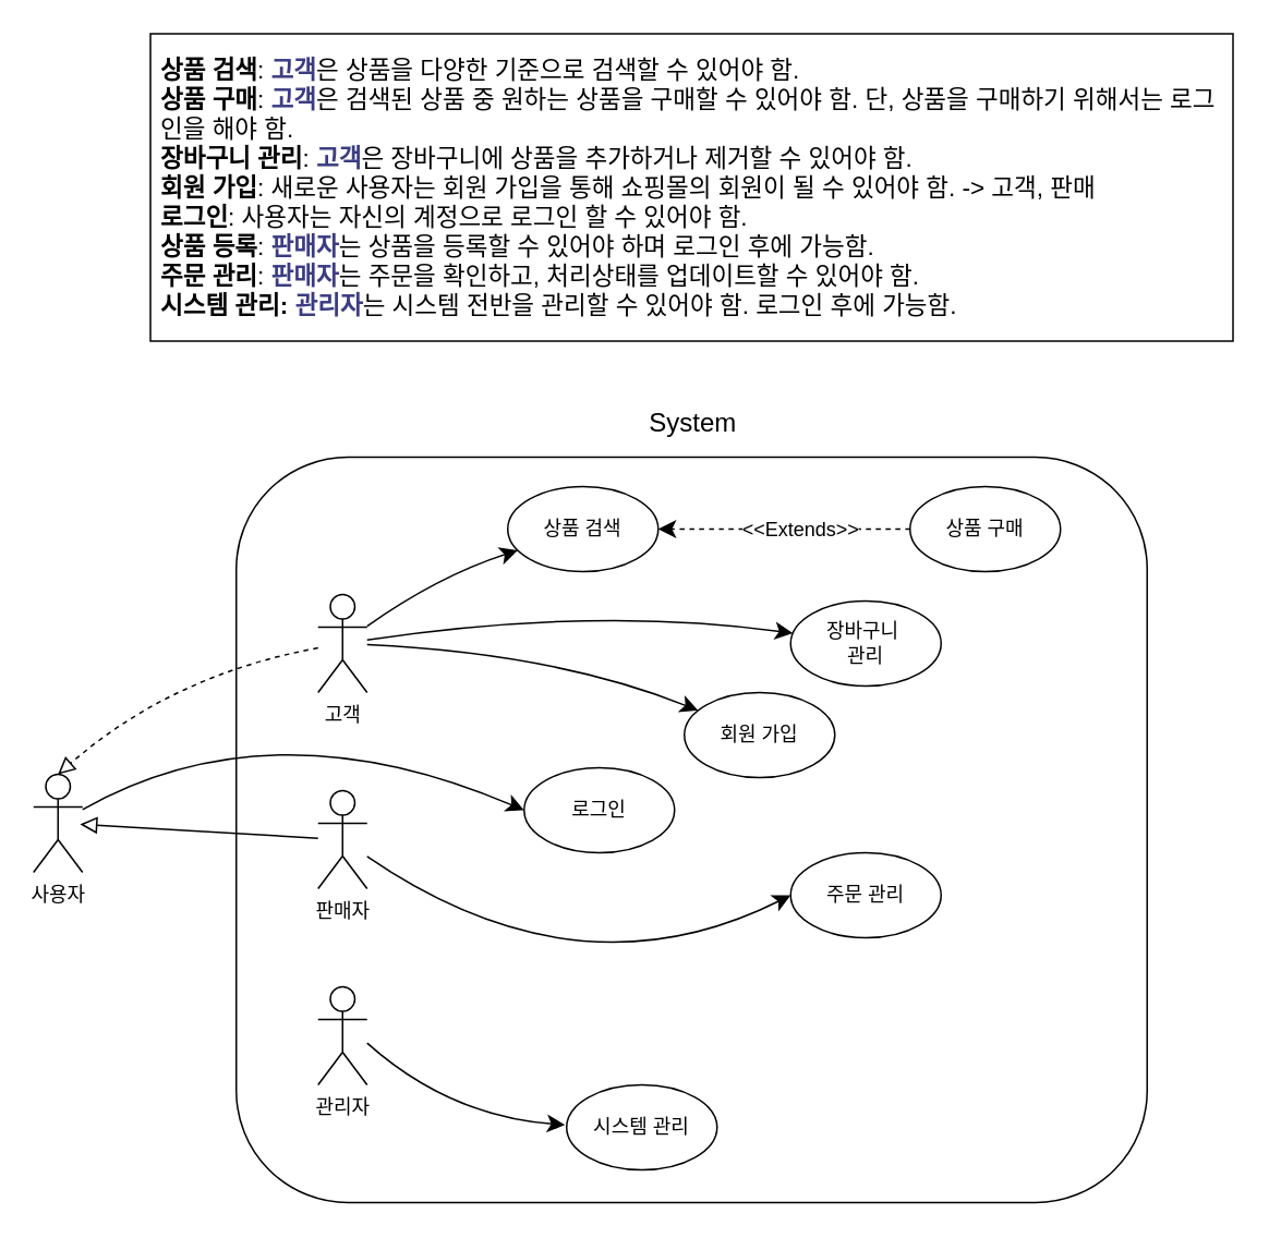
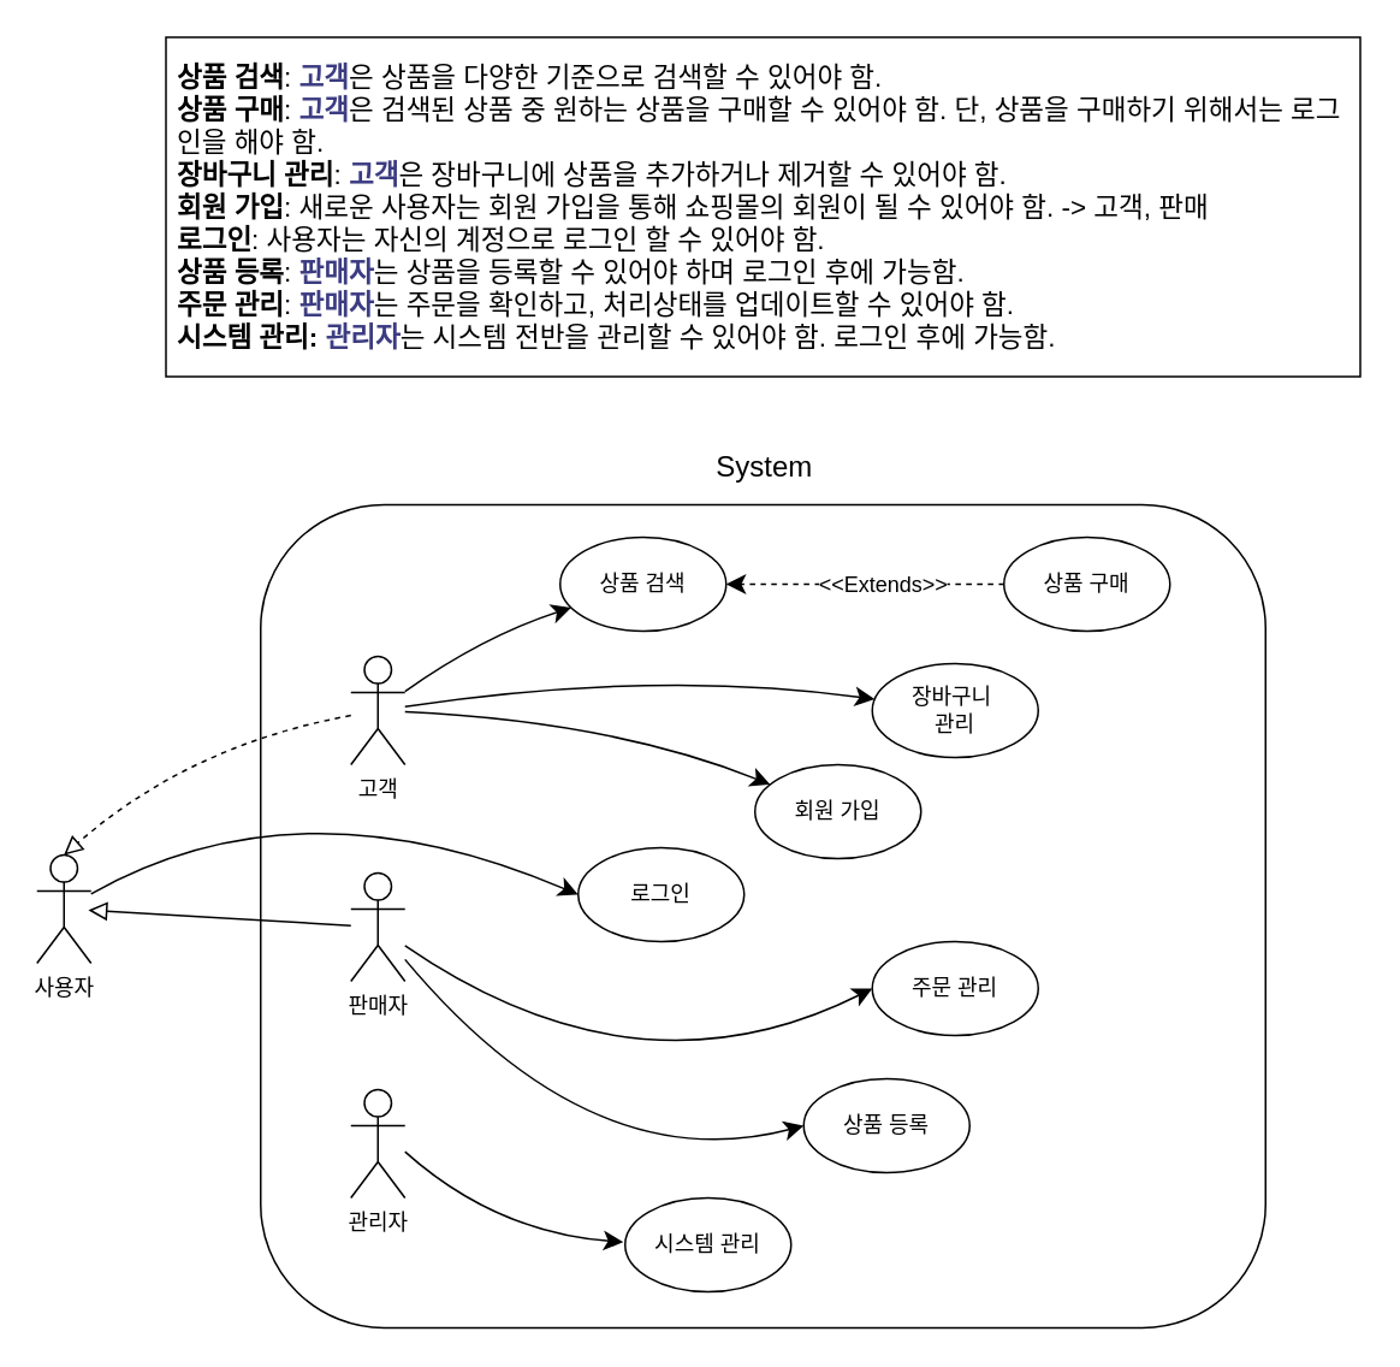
  <mxCell id="0" />
  <mxCell id="1" parent="0" />
  <mxCell id="2" value="" style="rounded=1;whiteSpace=wrap;html=1;" vertex="1" parent="1"><mxGeometry x="144" y="279" width="557" height="456" as="geometry" /></mxCell>
  <mxCell id="3" value="&lt;b style=&quot;font-size: 15px;&quot;&gt;상품 검색&lt;/b&gt;: &lt;b style=&quot;font-size: 15px;&quot;&gt;&lt;font color=&quot;#3c3c82&quot; style=&quot;font-size: 15px;&quot;&gt;고객&lt;/font&gt;&lt;/b&gt;은 상품을 다양한 기준으로 검색할 수 있어야 함.&lt;div style=&quot;font-size: 15px;&quot;&gt;&lt;b style=&quot;font-size: 15px;&quot;&gt;상품 구매&lt;/b&gt;: &lt;b style=&quot;font-size: 15px;&quot;&gt;&lt;font color=&quot;#3c3c82&quot; style=&quot;font-size: 15px;&quot;&gt;고객&lt;/font&gt;&lt;/b&gt;은 검색된 상품 중 원하는 상품을 구매할 수 있어야 함. 단, 상품을 구매하기 위해서는 로그인을 해야 함.&lt;/div&gt;&lt;div style=&quot;font-size: 15px;&quot;&gt;&lt;b style=&quot;font-size: 15px;&quot;&gt;장바구니 관리&lt;/b&gt;: &lt;b style=&quot;font-size: 15px;&quot;&gt;&lt;font color=&quot;#3c3c82&quot; style=&quot;font-size: 15px;&quot;&gt;고객&lt;/font&gt;&lt;/b&gt;은 장바구니에 상품을 추가하거나 제거할 수 있어야 함.&lt;/div&gt;&lt;div style=&quot;font-size: 15px;&quot;&gt;&lt;b style=&quot;font-size: 15px;&quot;&gt;회원 가입&lt;/b&gt;: 새로운 사용자는 회원 가입을 통해 쇼핑몰의 회원이 될 수 있어야 함. -&amp;gt; 고객, 판매&lt;/div&gt;&lt;div style=&quot;font-size: 15px;&quot;&gt;&lt;b style=&quot;font-size: 15px;&quot;&gt;로그인&lt;/b&gt;: 사용자는 자신의 계정으로 로그인 할 수 있어야 함.&amp;nbsp;&amp;nbsp;&lt;/div&gt;&lt;div style=&quot;font-size: 15px;&quot;&gt;&lt;b style=&quot;font-size: 15px;&quot;&gt;상품 등록&lt;/b&gt;: &lt;b style=&quot;font-size: 15px;&quot;&gt;&lt;font color=&quot;#3c3c82&quot; style=&quot;font-size: 15px;&quot;&gt;판매자&lt;/font&gt;&lt;/b&gt;는 상품을 등록할 수 있어야 하며 로그인 후에 가능함.&lt;/div&gt;&lt;div style=&quot;font-size: 15px;&quot;&gt;&lt;b style=&quot;font-size: 15px;&quot;&gt;주문 관리&lt;/b&gt;: &lt;b style=&quot;font-size: 15px;&quot;&gt;&lt;font color=&quot;#3c3c82&quot; style=&quot;font-size: 15px;&quot;&gt;판매자&lt;/font&gt;&lt;/b&gt;는 주문을 확인하고, 처리상태를 업데이트할 수 있어야 함.&lt;/div&gt;&lt;div style=&quot;font-size: 15px;&quot;&gt;&lt;b style=&quot;font-size: 15px;&quot;&gt;시스템 관리:&lt;/b&gt; &lt;b style=&quot;font-size: 15px;&quot;&gt;&lt;font color=&quot;#3c3c82&quot; style=&quot;font-size: 15px;&quot;&gt;관리자&lt;/font&gt;&lt;/b&gt;는 시스템 전반을 관리할 수 있어야 함. 로그인 후에 가능함.&amp;nbsp;&lt;/div&gt;" style="whiteSpace=wrap;html=1;align=left;fontSize=15;spacing=6;spacingBottom=1;" vertex="1" parent="1"><mxGeometry x="91.5" y="20" width="662" height="188" as="geometry" /></mxCell>
  <mxCell id="4" style="edgeStyle=none;curved=1;rounded=0;orthogonalLoop=1;jettySize=auto;html=1;fontSize=12;startSize=8;endSize=8;" edge="1" parent="1" source="8" target="15"><mxGeometry relative="1" as="geometry"><Array as="points"><mxPoint x="267" y="352" /></Array></mxGeometry></mxCell>
  <mxCell id="5" style="edgeStyle=none;curved=1;rounded=0;orthogonalLoop=1;jettySize=auto;html=1;fontSize=12;startSize=8;endSize=8;" edge="1" parent="1" source="8" target="20"><mxGeometry relative="1" as="geometry"><Array as="points"><mxPoint x="339" y="399" /></Array></mxGeometry></mxCell>
  <mxCell id="6" style="edgeStyle=none;curved=1;rounded=0;orthogonalLoop=1;jettySize=auto;html=1;fontSize=12;startSize=8;endSize=8;" edge="1" parent="1" source="8" target="14"><mxGeometry relative="1" as="geometry"><Array as="points"><mxPoint x="365" y="370" /></Array></mxGeometry></mxCell>
  <mxCell id="7" style="edgeStyle=none;curved=1;rounded=0;orthogonalLoop=1;jettySize=auto;html=1;fontSize=12;startSize=8;endSize=8;endArrow=block;endFill=0;entryX=0.5;entryY=0;entryDx=0;entryDy=0;entryPerimeter=0;dashed=1;" edge="1" parent="1" source="8" target="27"><mxGeometry relative="1" as="geometry"><mxPoint x="89" y="489" as="targetPoint" /><Array as="points"><mxPoint x="105" y="412" /></Array></mxGeometry></mxCell>
  <mxCell id="8" value="고객" style="shape=umlActor;verticalLabelPosition=bottom;verticalAlign=top;html=1;" vertex="1" parent="1"><mxGeometry x="194" y="363" width="30" height="60" as="geometry" /></mxCell>
  <mxCell id="9" style="edgeStyle=none;curved=1;rounded=0;orthogonalLoop=1;jettySize=auto;html=1;entryX=0;entryY=0.5;entryDx=0;entryDy=0;fontSize=12;startSize=8;endSize=8;strokeWidth=1;" edge="1" parent="1" source="12" target="16"><mxGeometry relative="1" as="geometry"><Array as="points"><mxPoint x="353" y="612" /></Array></mxGeometry></mxCell>
+ <mxCell id="10" style="edgeStyle=none;curved=1;rounded=0;orthogonalLoop=1;jettySize=auto;html=1;entryX=0;entryY=0.5;entryDx=0;entryDy=0;fontSize=12;startSize=8;endSize=8;strokeWidth=1;" edge="1" parent="1" source="12" target="23"><mxGeometry relative="1" as="geometry"><Array as="points"><mxPoint x="327" y="654" /></Array></mxGeometry></mxCell>
  <mxCell id="11" style="edgeStyle=none;curved=1;rounded=0;orthogonalLoop=1;jettySize=auto;html=1;fontSize=12;startSize=8;endSize=8;endArrow=block;endFill=0;entryX=0.95;entryY=0.51;entryDx=0;entryDy=0;entryPerimeter=0;" edge="1" parent="1" source="12" target="27"><mxGeometry relative="1" as="geometry" /></mxCell>
  <mxCell id="12" value="판매자" style="shape=umlActor;verticalLabelPosition=bottom;verticalAlign=top;html=1;" vertex="1" parent="1"><mxGeometry x="194" y="483" width="30" height="60" as="geometry" /></mxCell>
  <mxCell id="13" value="관리자" style="shape=umlActor;verticalLabelPosition=bottom;verticalAlign=top;html=1;" vertex="1" parent="1"><mxGeometry x="194" y="603" width="30" height="60" as="geometry" /></mxCell>
  <mxCell id="14" value="장바구니&amp;nbsp;&lt;div&gt;관리&lt;/div&gt;" style="ellipse;whiteSpace=wrap;html=1;" vertex="1" parent="1"><mxGeometry x="483" y="367" width="92" height="52" as="geometry" /></mxCell>
  <mxCell id="15" value="상품 검색" style="ellipse;whiteSpace=wrap;html=1;" vertex="1" parent="1"><mxGeometry x="310" y="297" width="92" height="52" as="geometry" /></mxCell>
  <mxCell id="16" value="주문 관리" style="ellipse;whiteSpace=wrap;html=1;" vertex="1" parent="1"><mxGeometry x="483" y="521" width="92" height="52" as="geometry" /></mxCell>
  <mxCell id="17" style="edgeStyle=none;curved=1;rounded=0;orthogonalLoop=1;jettySize=auto;html=1;fontSize=12;startSize=8;endSize=8;dashed=1;" edge="1" parent="1" source="19" target="15"><mxGeometry relative="1" as="geometry" /></mxCell>
  <mxCell id="18" value="&amp;lt;&amp;lt;Extends&amp;gt;&amp;gt;" style="edgeLabel;html=1;align=center;verticalAlign=middle;resizable=0;points=[];fontSize=12;" vertex="1" connectable="0" parent="17"><mxGeometry x="0.124" y="2" relative="1" as="geometry"><mxPoint x="19" y="-2" as="offset" /></mxGeometry></mxCell>
  <mxCell id="19" value="상품 구매" style="ellipse;whiteSpace=wrap;html=1;" vertex="1" parent="1"><mxGeometry x="556" y="297" width="92" height="52" as="geometry" /></mxCell>
  <mxCell id="20" value="회원 가입" style="ellipse;whiteSpace=wrap;html=1;" vertex="1" parent="1"><mxGeometry x="418" y="423" width="92" height="52" as="geometry" /></mxCell>
  <mxCell id="21" value="시스템 관리" style="ellipse;whiteSpace=wrap;html=1;" vertex="1" parent="1"><mxGeometry x="346" y="663" width="92" height="52" as="geometry" /></mxCell>
  <mxCell id="22" value="로그인" style="ellipse;whiteSpace=wrap;html=1;" vertex="1" parent="1"><mxGeometry x="320" y="469" width="92" height="52" as="geometry" /></mxCell>
+ <mxCell id="23" value="상품 등록" style="ellipse;whiteSpace=wrap;html=1;" vertex="1" parent="1"><mxGeometry x="445" y="597" width="92" height="52" as="geometry" /></mxCell>
  <mxCell id="24" style="edgeStyle=none;curved=1;rounded=0;orthogonalLoop=1;jettySize=auto;html=1;entryX=0;entryY=0.49;entryDx=0;entryDy=0;entryPerimeter=0;fontSize=12;startSize=8;endSize=8;" edge="1" parent="1"><mxGeometry relative="1" as="geometry"><mxPoint x="224" y="637.385" as="sourcePoint" /><mxPoint x="345" y="687.48" as="targetPoint" /><Array as="points"><mxPoint x="274" y="682" /></Array></mxGeometry></mxCell>
  <mxCell id="25" value="System" style="text;html=1;align=center;verticalAlign=middle;resizable=0;points=[];autosize=1;strokeColor=none;fillColor=none;fontSize=16;" vertex="1" parent="1"><mxGeometry x="387" y="242" width="71" height="31" as="geometry" /></mxCell>
  <mxCell id="26" style="edgeStyle=none;curved=1;rounded=0;orthogonalLoop=1;jettySize=auto;html=1;entryX=0;entryY=0.5;entryDx=0;entryDy=0;fontSize=12;startSize=8;endSize=8;" edge="1" parent="1" source="27" target="22"><mxGeometry relative="1" as="geometry"><Array as="points"><mxPoint x="166" y="429" /></Array></mxGeometry></mxCell>
  <mxCell id="27" value="사용자" style="shape=umlActor;verticalLabelPosition=bottom;verticalAlign=top;html=1;" vertex="1" parent="1"><mxGeometry x="20" y="473" width="30" height="60" as="geometry" /></mxCell>
